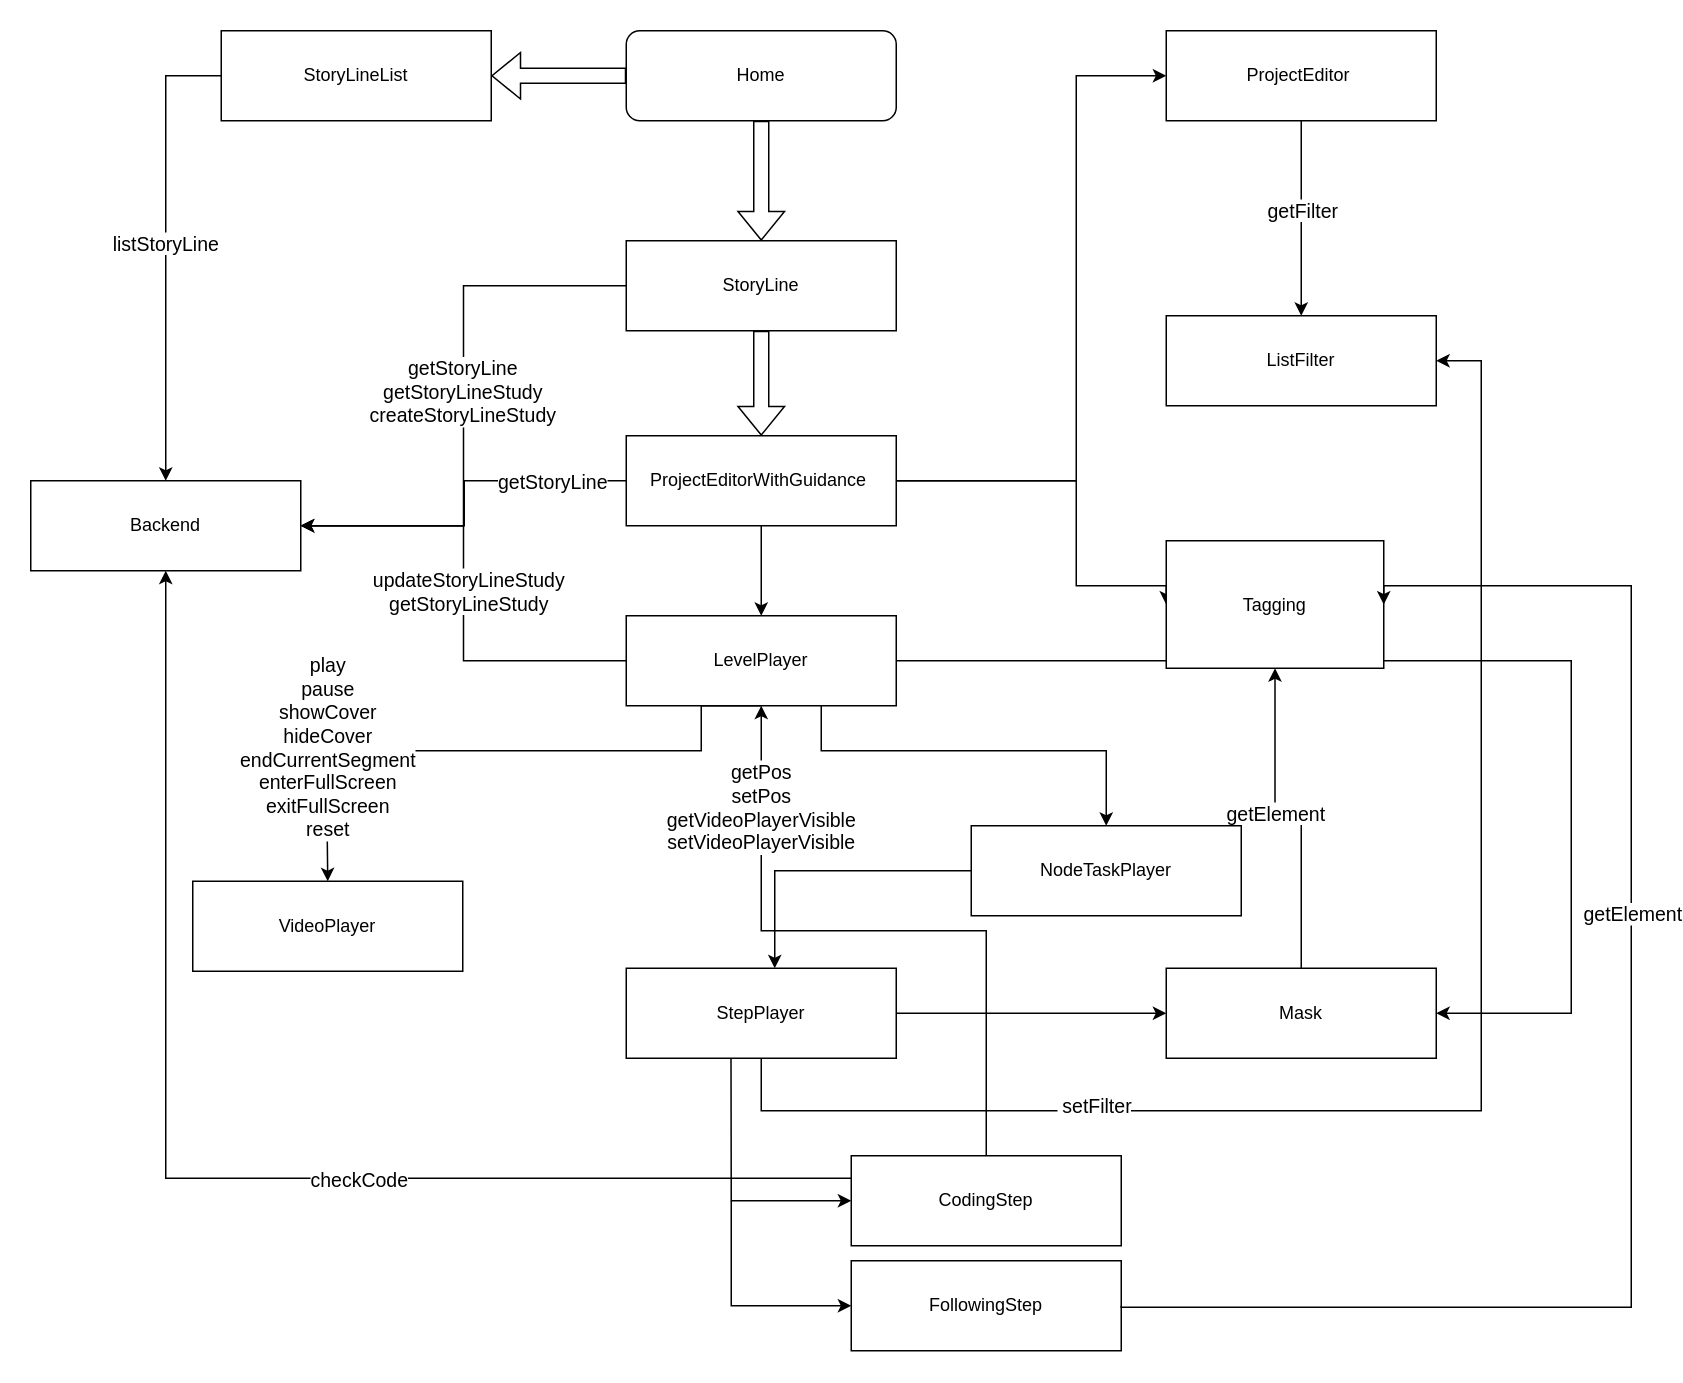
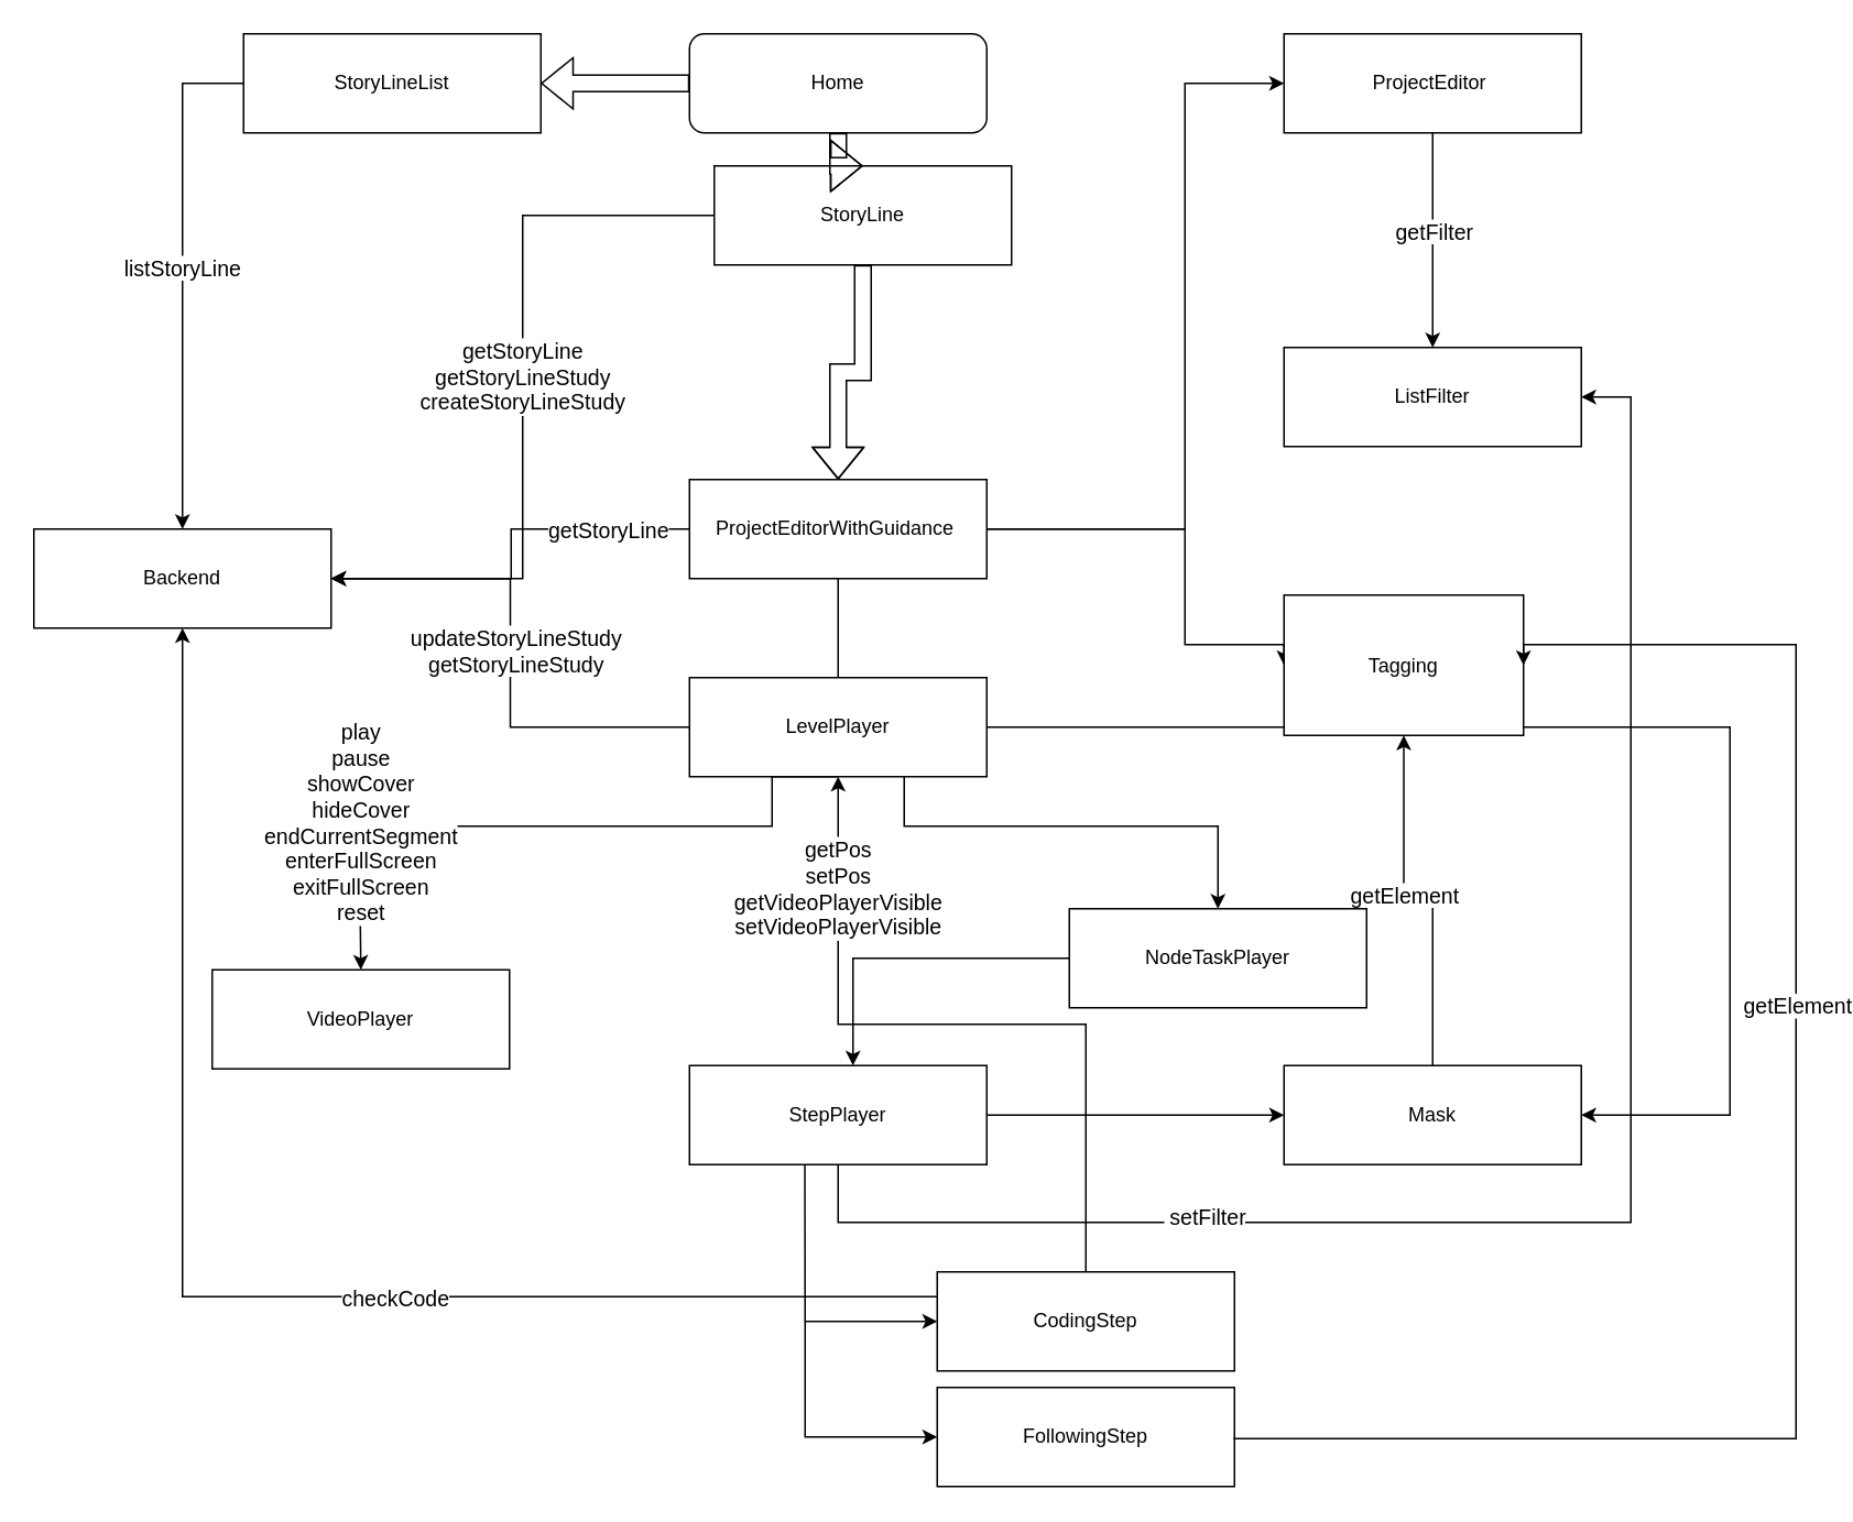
  <mxCell id="0" />
  <mxCell id="1" parent="0" />
  <mxCell id="2" style="edgeStyle=orthogonalEdgeStyle;rounded=0;orthogonalLoop=1;jettySize=auto;html=1;entryX=1;entryY=0.5;entryDx=0;entryDy=0;" parent="1" source="5" target="35" edge="1"><mxGeometry relative="1" as="geometry" /></mxCell>
  <mxCell id="3" value="getStoryLine&lt;div&gt;getStoryLineStudy&lt;/div&gt;&lt;div&gt;createStoryLineStudy&lt;/div&gt;" style="edgeLabel;html=1;align=center;verticalAlign=middle;resizable=0;points=[];fontSize=13;" parent="2" vertex="1" connectable="0"><mxGeometry x="-0.108" y="-1" relative="1" as="geometry"><mxPoint y="11" as="offset" /></mxGeometry></mxCell>
  <mxCell id="4" style="edgeStyle=orthogonalEdgeStyle;rounded=0;orthogonalLoop=1;jettySize=auto;html=1;entryX=0.5;entryY=0;entryDx=0;entryDy=0;shape=flexArrow;" parent="1" source="5" target="11" edge="1"><mxGeometry relative="1" as="geometry" /></mxCell>
- <mxCell id="5" value="StoryLine" style="rounded=0;whiteSpace=wrap;html=1;" parent="1" vertex="1"><mxGeometry x="417" y="160" width="180" height="60" as="geometry" /></mxCell>
- <mxCell id="6" style="edgeStyle=orthogonalEdgeStyle;rounded=0;orthogonalLoop=1;jettySize=auto;html=1;entryX=0.5;entryY=0;entryDx=0;entryDy=0;" parent="1" source="11" target="19" edge="1"><mxGeometry relative="1" as="geometry" /></mxCell>
+ <mxCell id="5" value="StoryLine" style="rounded=0;whiteSpace=wrap;html=1;" parent="1" vertex="1"><mxGeometry x="432" y="100" width="180" height="60" as="geometry" /></mxCell>
+ <mxCell id="6" style="edgeStyle=orthogonalEdgeStyle;rounded=0;orthogonalLoop=1;jettySize=auto;html=1;entryX=0.5;entryY=0;entryDx=0;entryDy=0;endArrow=none;" parent="1" source="11" target="19" edge="1"><mxGeometry relative="1" as="geometry" /></mxCell>
  <mxCell id="7" style="edgeStyle=orthogonalEdgeStyle;rounded=0;orthogonalLoop=1;jettySize=auto;html=1;entryX=0;entryY=0.5;entryDx=0;entryDy=0;" parent="1" source="11" target="21" edge="1"><mxGeometry relative="1" as="geometry"><Array as="points"><mxPoint x="717" y="320" /><mxPoint x="717" y="390" /></Array></mxGeometry></mxCell>
  <mxCell id="8" style="edgeStyle=orthogonalEdgeStyle;rounded=0;orthogonalLoop=1;jettySize=auto;html=1;entryX=0;entryY=0.5;entryDx=0;entryDy=0;" parent="1" source="11" target="40" edge="1"><mxGeometry relative="1" as="geometry"><Array as="points"><mxPoint x="717" y="320" /><mxPoint x="717" y="50" /></Array></mxGeometry></mxCell>
  <mxCell id="9" style="edgeStyle=orthogonalEdgeStyle;rounded=0;orthogonalLoop=1;jettySize=auto;html=1;entryX=1;entryY=0.5;entryDx=0;entryDy=0;" parent="1" source="11" target="35" edge="1"><mxGeometry relative="1" as="geometry"><Array as="points"><mxPoint x="309" y="320" /><mxPoint x="309" y="350" /></Array></mxGeometry></mxCell>
  <mxCell id="10" value="getStoryLine" style="edgeLabel;html=1;align=center;verticalAlign=middle;resizable=0;points=[];fontSize=13;" parent="9" vertex="1" connectable="0"><mxGeometry x="-0.498" y="-1" relative="1" as="geometry"><mxPoint x="12" y="1" as="offset" /></mxGeometry></mxCell>
  <mxCell id="11" value="ProjectEditorWithGuidance&amp;nbsp;" style="rounded=0;whiteSpace=wrap;html=1;" parent="1" vertex="1"><mxGeometry x="417" y="290" width="180" height="60" as="geometry" /></mxCell>
  <mxCell id="12" style="edgeStyle=orthogonalEdgeStyle;rounded=0;orthogonalLoop=1;jettySize=auto;html=1;entryX=1;entryY=0.5;entryDx=0;entryDy=0;" parent="1" source="19" target="35" edge="1"><mxGeometry relative="1" as="geometry" /></mxCell>
  <mxCell id="13" value="updateStoryLineStudy&lt;div&gt;getStoryLineStudy&lt;/div&gt;" style="edgeLabel;html=1;align=center;verticalAlign=middle;resizable=0;points=[];fontSize=13;" parent="12" vertex="1" connectable="0"><mxGeometry x="0.011" y="-3" relative="1" as="geometry"><mxPoint as="offset" /></mxGeometry></mxCell>
  <mxCell id="14" style="edgeStyle=orthogonalEdgeStyle;rounded=0;orthogonalLoop=1;jettySize=auto;html=1;exitX=0.5;exitY=1;exitDx=0;exitDy=0;entryX=0.5;entryY=0;entryDx=0;entryDy=0;" parent="1" source="19" target="34" edge="1"><mxGeometry relative="1" as="geometry"><Array as="points"><mxPoint x="467" y="470" /><mxPoint x="467" y="500" /><mxPoint x="217" y="500" /><mxPoint x="217" y="587" /></Array><mxPoint x="217" y="570" as="targetPoint" /></mxGeometry></mxCell>
  <mxCell id="15" value="&lt;div&gt;play&lt;br&gt;pause&lt;br&gt;showCover&lt;br&gt;hideCover&lt;/div&gt;&lt;div&gt;endCurrentSegment&lt;br&gt;enterFullScreen&lt;/div&gt;&lt;div&gt;exitFullScreen&lt;/div&gt;&lt;div&gt;reset&lt;/div&gt;" style="edgeLabel;html=1;align=center;verticalAlign=middle;resizable=0;points=[];fontSize=13;" parent="14" vertex="1" connectable="0"><mxGeometry x="0.026" y="-1" relative="1" as="geometry"><mxPoint x="-111" y="-2" as="offset" /></mxGeometry></mxCell>
  <mxCell id="16" style="edgeStyle=orthogonalEdgeStyle;rounded=0;orthogonalLoop=1;jettySize=auto;html=1;entryX=0.5;entryY=0;entryDx=0;entryDy=0;" parent="1" target="25" edge="1"><mxGeometry relative="1" as="geometry"><mxPoint x="547" y="469.997" as="sourcePoint" /><mxPoint x="667" y="570.04" as="targetPoint" /><Array as="points"><mxPoint x="547" y="500" /><mxPoint y="500" x="737" /></Array></mxGeometry></mxCell>
  <mxCell id="17" style="edgeStyle=orthogonalEdgeStyle;rounded=0;orthogonalLoop=1;jettySize=auto;html=1;entryX=0.5;entryY=0;entryDx=0;entryDy=0;exitX=0;exitY=0.5;exitDx=0;exitDy=0;" parent="1" source="25" edge="1"><mxGeometry relative="1" as="geometry"><mxPoint x="516" y="470" as="sourcePoint" /><mxPoint x="516" y="645" as="targetPoint" /><Array as="points"><mxPoint x="516" y="580" /></Array></mxGeometry></mxCell>
  <mxCell id="18" style="edgeStyle=orthogonalEdgeStyle;rounded=0;orthogonalLoop=1;jettySize=auto;html=1;entryX=1;entryY=0.5;entryDx=0;entryDy=0;" parent="1" source="19" target="24" edge="1"><mxGeometry relative="1" as="geometry"><Array as="points"><mxPoint x="1047" y="440" /><mxPoint x="1047" y="675" /></Array></mxGeometry></mxCell>
  <mxCell id="19" value="LevelPlayer" style="rounded=0;whiteSpace=wrap;html=1;" parent="1" vertex="1"><mxGeometry x="417" y="410" width="180" height="60" as="geometry" /></mxCell>
  <mxCell id="20" value="ListFilter" style="rounded=0;whiteSpace=wrap;html=1;" parent="1" vertex="1"><mxGeometry x="777" y="210" width="180" height="60" as="geometry" /></mxCell>
  <mxCell id="21" value="Tagging" style="rounded=0;whiteSpace=wrap;html=1;" parent="1" vertex="1"><mxGeometry x="777" y="360" width="145" height="85" as="geometry" /></mxCell>
  <mxCell id="22" style="edgeStyle=orthogonalEdgeStyle;rounded=0;orthogonalLoop=1;jettySize=auto;html=1;" parent="1" source="24" target="21" edge="1"><mxGeometry relative="1" as="geometry" /></mxCell>
  <mxCell id="23" value="&lt;div&gt;getElement&lt;/div&gt;" style="edgeLabel;html=1;align=center;verticalAlign=middle;resizable=0;points=[];fontSize=13;" parent="22" vertex="1" connectable="0"><mxGeometry x="0.237" y="1" relative="1" as="geometry"><mxPoint x="1" y="14" as="offset" /></mxGeometry></mxCell>
  <mxCell id="24" value="Mask" style="rounded=0;whiteSpace=wrap;html=1;" parent="1" vertex="1"><mxGeometry x="777" y="645" width="180" height="60" as="geometry" /></mxCell>
  <mxCell id="25" value="NodeTaskPlayer" style="rounded=0;whiteSpace=wrap;html=1;" parent="1" vertex="1"><mxGeometry x="647" y="550" width="180" height="60" as="geometry" /></mxCell>
  <mxCell id="26" style="edgeStyle=orthogonalEdgeStyle;rounded=0;orthogonalLoop=1;jettySize=auto;html=1;exitX=0.5;exitY=0;exitDx=0;exitDy=0;" parent="1" source="41" edge="1"><mxGeometry relative="1" as="geometry"><mxPoint x="657" y="760" as="sourcePoint" /><mxPoint x="507" y="470" as="targetPoint" /><Array as="points"><mxPoint x="657" y="620" /><mxPoint x="507" y="620" /></Array></mxGeometry></mxCell>
  <mxCell id="27" value="&lt;div&gt;getPos&lt;div&gt;setPos&lt;/div&gt;&lt;/div&gt;&lt;div&gt;getVideoPlayerVisible&lt;/div&gt;&lt;div&gt;setVideoPlayerVisible&lt;/div&gt;" style="edgeLabel;html=1;align=center;verticalAlign=middle;resizable=0;points=[];fontSize=13;" parent="26" vertex="1" connectable="0"><mxGeometry x="0.16" y="2" relative="1" as="geometry"><mxPoint x="-40" y="-85" as="offset" /></mxGeometry></mxCell>
  <mxCell id="28" style="edgeStyle=orthogonalEdgeStyle;rounded=0;orthogonalLoop=1;jettySize=auto;html=1;entryX=0.5;entryY=1;entryDx=0;entryDy=0;exitX=0;exitY=0.25;exitDx=0;exitDy=0;" parent="1" source="41" target="35" edge="1"><mxGeometry relative="1" as="geometry" /></mxCell>
  <mxCell id="29" value="checkCode" style="edgeLabel;html=1;align=center;verticalAlign=middle;resizable=0;points=[];fontSize=13;" parent="28" vertex="1" connectable="0"><mxGeometry x="-0.237" y="5" relative="1" as="geometry"><mxPoint y="-5" as="offset" /></mxGeometry></mxCell>
  <mxCell id="30" style="edgeStyle=orthogonalEdgeStyle;rounded=0;orthogonalLoop=1;jettySize=auto;html=1;entryX=0;entryY=0.5;entryDx=0;entryDy=0;" parent="1" source="33" target="24" edge="1"><mxGeometry relative="1" as="geometry" /></mxCell>
  <mxCell id="31" style="edgeStyle=orthogonalEdgeStyle;rounded=0;orthogonalLoop=1;jettySize=auto;html=1;entryX=1;entryY=0.5;entryDx=0;entryDy=0;" parent="1" source="33" target="20" edge="1"><mxGeometry relative="1" as="geometry"><Array as="points"><mxPoint x="507" y="740" /><mxPoint x="987" y="740" /><mxPoint x="987" y="240" /></Array></mxGeometry></mxCell>
  <mxCell id="32" value="&amp;nbsp;setFilter" style="edgeLabel;html=1;align=center;verticalAlign=middle;resizable=0;points=[];fontSize=13;" parent="31" vertex="1" connectable="0"><mxGeometry x="-0.65" y="4" relative="1" as="geometry"><mxPoint x="73" as="offset" /></mxGeometry></mxCell>
  <mxCell id="33" value="StepPlayer" style="rounded=0;whiteSpace=wrap;html=1;" parent="1" vertex="1"><mxGeometry x="417" y="645" width="180" height="60" as="geometry" /></mxCell>
  <mxCell id="34" value="VideoPlayer" style="rounded=0;whiteSpace=wrap;html=1;" parent="1" vertex="1"><mxGeometry x="128" y="587" width="180" height="60" as="geometry" /></mxCell>
  <mxCell id="35" value="Backend" style="rounded=0;whiteSpace=wrap;html=1;" parent="1" vertex="1"><mxGeometry x="20" y="320" width="180" height="60" as="geometry" /></mxCell>
  <mxCell id="36" style="edgeStyle=orthogonalEdgeStyle;rounded=0;orthogonalLoop=1;jettySize=auto;html=1;entryX=0.5;entryY=0;entryDx=0;entryDy=0;shape=flexArrow;" parent="1" source="37" target="5" edge="1"><mxGeometry relative="1" as="geometry" /></mxCell>
  <mxCell id="37" value="Home" style="whiteSpace=wrap;html=1;rounded=1;" parent="1" vertex="1"><mxGeometry x="417" y="20" width="180" height="60" as="geometry" /></mxCell>
  <mxCell id="38" style="edgeStyle=orthogonalEdgeStyle;rounded=0;orthogonalLoop=1;jettySize=auto;html=1;entryX=0.5;entryY=0;entryDx=0;entryDy=0;" parent="1" source="40" target="20" edge="1"><mxGeometry relative="1" as="geometry" /></mxCell>
  <mxCell id="39" value="&amp;nbsp;getFilter&amp;nbsp;" style="edgeLabel;html=1;align=center;verticalAlign=middle;resizable=0;points=[];fontSize=13;" parent="38" vertex="1" connectable="0"><mxGeometry x="-0.077" y="-3" relative="1" as="geometry"><mxPoint x="3" y="-1" as="offset" /></mxGeometry></mxCell>
  <mxCell id="40" value="ProjectEditor&amp;nbsp;" style="rounded=0;whiteSpace=wrap;html=1;" parent="1" vertex="1"><mxGeometry x="777" y="20" width="180" height="60" as="geometry" /></mxCell>
  <mxCell id="41" value="CodingStep" style="rounded=0;whiteSpace=wrap;html=1;" parent="1" vertex="1"><mxGeometry x="567" y="770" width="180" height="60" as="geometry" /></mxCell>
  <mxCell id="42" value="FollowingStep" style="rounded=0;whiteSpace=wrap;html=1;" parent="1" vertex="1"><mxGeometry x="567" y="840" width="180" height="60" as="geometry" /></mxCell>
  <mxCell id="43" value="" style="endArrow=classic;html=1;rounded=0;entryX=0;entryY=0.5;entryDx=0;entryDy=0;exitX=0.388;exitY=1.007;exitDx=0;exitDy=0;exitPerimeter=0;" parent="1" source="33" target="41" edge="1"><mxGeometry width="50" height="50" relative="1" as="geometry"><mxPoint x="487" y="710" as="sourcePoint" /><mxPoint x="597" y="730" as="targetPoint" /><Array as="points"><mxPoint x="487" y="800" /></Array></mxGeometry></mxCell>
  <mxCell id="44" value="" style="endArrow=classic;html=1;rounded=0;entryX=0;entryY=0.5;entryDx=0;entryDy=0;" parent="1" target="42" edge="1"><mxGeometry width="50" height="50" relative="1" as="geometry"><mxPoint x="487" y="800" as="sourcePoint" /><mxPoint x="597" y="710" as="targetPoint" /><Array as="points"><mxPoint x="487" y="870" /></Array></mxGeometry></mxCell>
  <mxCell id="45" style="edgeStyle=orthogonalEdgeStyle;rounded=0;orthogonalLoop=1;jettySize=auto;html=1;entryX=1;entryY=0.5;entryDx=0;entryDy=0;" parent="1" target="21" edge="1"><mxGeometry relative="1" as="geometry"><mxPoint x="747" y="870" as="sourcePoint" /><mxPoint x="1087" y="390" as="targetPoint" /><Array as="points"><mxPoint x="1087" y="871" /><mxPoint x="1087" y="390" /></Array></mxGeometry></mxCell>
  <mxCell id="46" value="&lt;div&gt;getElement&lt;/div&gt;" style="edgeLabel;html=1;align=center;verticalAlign=middle;resizable=0;points=[];fontSize=13;" parent="45" vertex="1" connectable="0"><mxGeometry x="0.237" y="1" relative="1" as="geometry"><mxPoint x="1" y="14" as="offset" /></mxGeometry></mxCell>
  <mxCell id="47" value="StoryLineList" style="rounded=0;whiteSpace=wrap;html=1;" parent="1" vertex="1"><mxGeometry x="147" y="20" width="180" height="60" as="geometry" /></mxCell>
  <mxCell id="48" value="" style="shape=flexArrow;endArrow=classic;html=1;rounded=0;entryX=1;entryY=0.5;entryDx=0;entryDy=0;exitX=0;exitY=0.5;exitDx=0;exitDy=0;" parent="1" source="37" target="47" edge="1"><mxGeometry width="50" height="50" relative="1" as="geometry"><mxPoint x="417" y="230" as="sourcePoint" /><mxPoint x="467" y="180" as="targetPoint" /></mxGeometry></mxCell>
  <mxCell id="49" style="edgeStyle=orthogonalEdgeStyle;rounded=0;orthogonalLoop=1;jettySize=auto;html=1;entryX=0.5;entryY=0;entryDx=0;entryDy=0;exitX=0;exitY=0.5;exitDx=0;exitDy=0;" parent="1" source="47" target="35" edge="1"><mxGeometry relative="1" as="geometry"><mxPoint x="427" y="200" as="sourcePoint" /><mxPoint x="210" y="360" as="targetPoint" /></mxGeometry></mxCell>
  <mxCell id="50" value="listStoryLine" style="edgeLabel;html=1;align=center;verticalAlign=middle;resizable=0;points=[];fontSize=13;" parent="49" vertex="1" connectable="0"><mxGeometry x="-0.108" y="-1" relative="1" as="geometry"><mxPoint y="11" as="offset" /></mxGeometry></mxCell>
